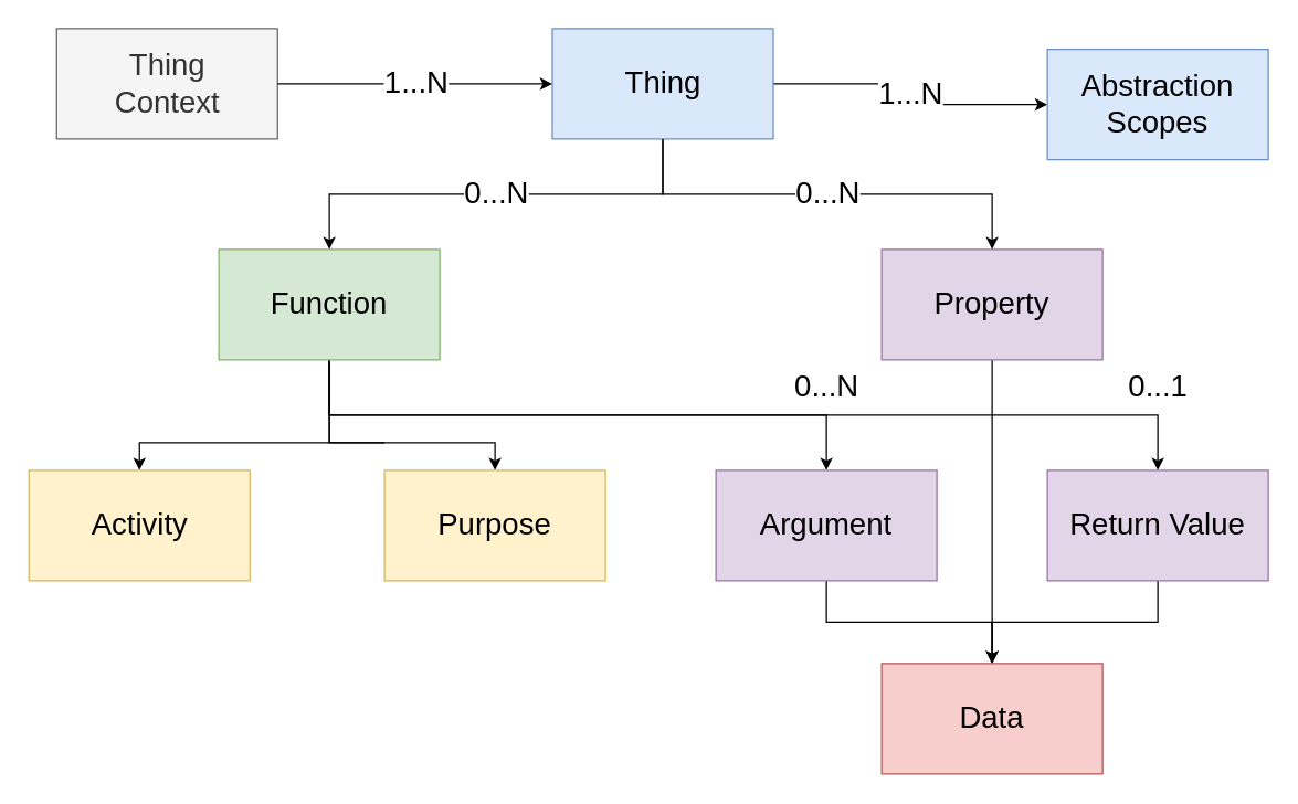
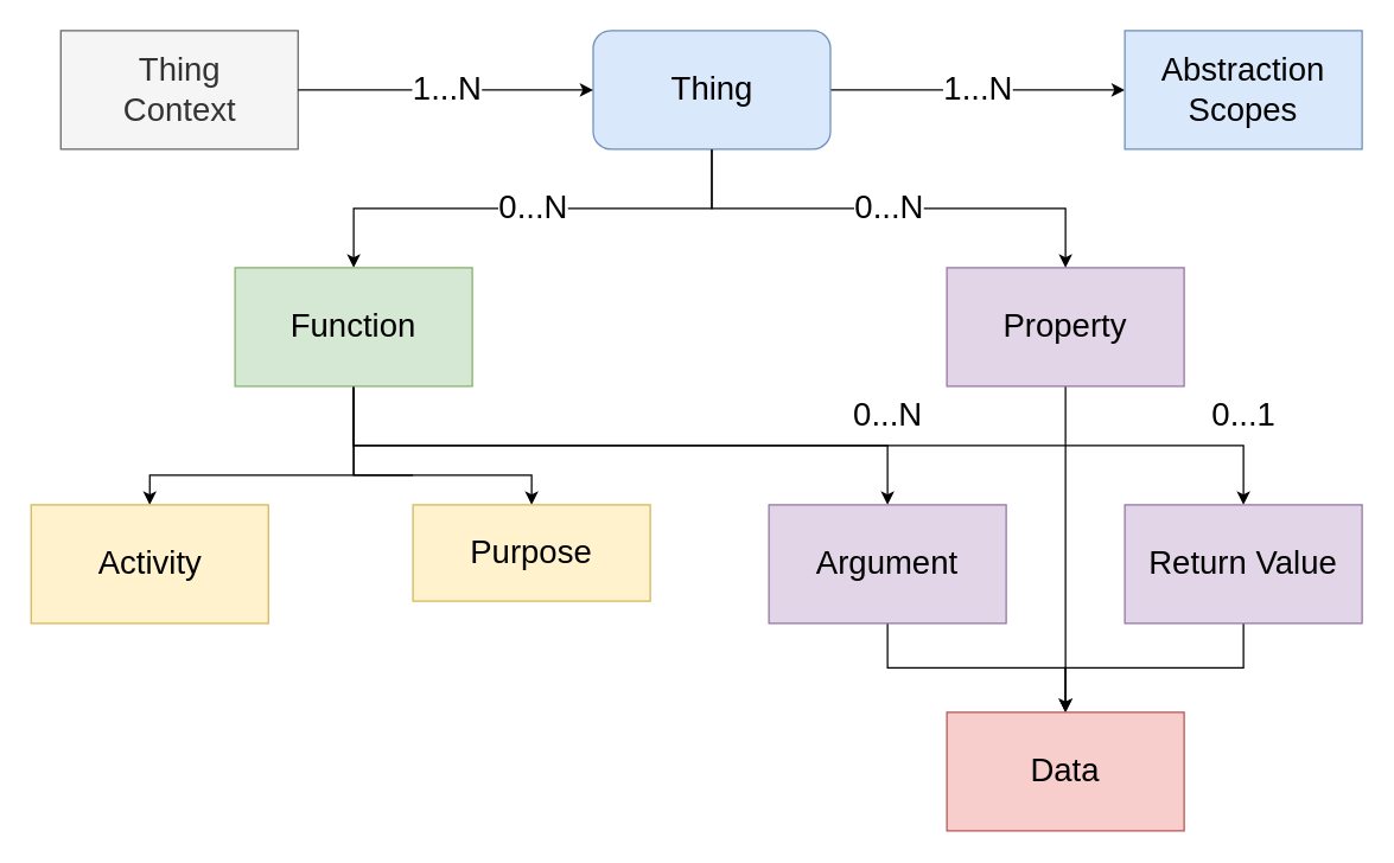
  <mxCell id="0" />
  <mxCell id="1" parent="0" />
  <mxCell id="2" value="0...N" style="edgeStyle=orthogonalEdgeStyle;rounded=0;orthogonalLoop=1;jettySize=auto;html=1;exitX=0.5;exitY=1;exitDx=0;exitDy=0;entryX=0.5;entryY=0;entryDx=0;entryDy=0;fontSize=22;" parent="1" source="4" target="9" edge="1"><mxGeometry relative="1" as="geometry" /></mxCell>
  <mxCell id="3" value="1...N" style="edgeStyle=orthogonalEdgeStyle;rounded=0;orthogonalLoop=1;jettySize=auto;html=1;exitX=1;exitY=0.5;exitDx=0;exitDy=0;entryX=0;entryY=0.5;entryDx=0;entryDy=0;fontSize=22;" parent="1" source="4" target="20" edge="1"><mxGeometry relative="1" as="geometry" /></mxCell>
- <mxCell id="4" value="Thing" style="rounded=0;whiteSpace=wrap;html=1;fontSize=22;fillColor=#dae8fc;strokeColor=#6c8ebf;" parent="1" vertex="1"><mxGeometry x="399.5" y="20" width="160" height="80" as="geometry" /></mxCell>
+ <mxCell id="4" value="Thing" style="whiteSpace=wrap;html=1;fontSize=22;fillColor=#dae8fc;strokeColor=#6c8ebf;rounded=1;" parent="1" vertex="1"><mxGeometry x="399.5" y="20" width="160" height="80" as="geometry" /></mxCell>
  <mxCell id="5" style="edgeStyle=orthogonalEdgeStyle;rounded=0;orthogonalLoop=1;jettySize=auto;html=1;exitX=0.5;exitY=1;exitDx=0;exitDy=0;entryX=0.5;entryY=0;entryDx=0;entryDy=0;fontSize=22;" parent="1" source="9" target="12" edge="1"><mxGeometry relative="1" as="geometry"><Array as="points"><mxPoint x="278" y="320" /><mxPoint x="158" y="320" /></Array></mxGeometry></mxCell>
  <mxCell id="6" style="edgeStyle=orthogonalEdgeStyle;rounded=0;orthogonalLoop=1;jettySize=auto;html=1;exitX=0.5;exitY=1;exitDx=0;exitDy=0;entryX=0.5;entryY=0;entryDx=0;entryDy=0;fontSize=22;" parent="1" source="9" target="13" edge="1"><mxGeometry relative="1" as="geometry"><Array as="points"><mxPoint x="278" y="320" /><mxPoint x="398" y="320" /></Array></mxGeometry></mxCell>
  <mxCell id="7" value="0...N" style="edgeStyle=orthogonalEdgeStyle;rounded=0;orthogonalLoop=1;jettySize=auto;html=1;exitX=0.5;exitY=1;exitDx=0;exitDy=0;entryX=0.5;entryY=0;entryDx=0;entryDy=0;fontSize=22;" parent="1" source="9" target="15" edge="1"><mxGeometry x="0.818" y="-20" relative="1" as="geometry"><Array as="points"><mxPoint x="238.5" y="300" /><mxPoint x="598.5" y="300" /></Array><mxPoint x="20" y="-20" as="offset" /></mxGeometry></mxCell>
  <mxCell id="8" value="0...1" style="edgeStyle=orthogonalEdgeStyle;rounded=0;orthogonalLoop=1;jettySize=auto;html=1;exitX=0.5;exitY=1;exitDx=0;exitDy=0;entryX=0.5;entryY=0;entryDx=0;entryDy=0;fontSize=22;" parent="1" source="9" target="17" edge="1"><mxGeometry x="0.882" y="-20" relative="1" as="geometry"><Array as="points"><mxPoint x="238.5" y="300" /><mxPoint x="838.5" y="300" /></Array><mxPoint x="20" y="-20" as="offset" /></mxGeometry></mxCell>
  <mxCell id="9" value="Function" style="rounded=0;whiteSpace=wrap;html=1;fontSize=22;fillColor=#d5e8d4;strokeColor=#82b366;" parent="1" vertex="1"><mxGeometry x="158" y="180" width="160" height="80" as="geometry" /></mxCell>
  <mxCell id="10" style="edgeStyle=orthogonalEdgeStyle;rounded=0;orthogonalLoop=1;jettySize=auto;html=1;exitX=0.5;exitY=1;exitDx=0;exitDy=0;entryX=0.5;entryY=0;entryDx=0;entryDy=0;fontSize=22;" parent="1" source="11" target="18" edge="1"><mxGeometry relative="1" as="geometry" /></mxCell>
  <mxCell id="11" value="Property" style="rounded=0;whiteSpace=wrap;html=1;fontSize=22;fillColor=#e1d5e7;strokeColor=#9673a6;" parent="1" vertex="1"><mxGeometry x="638" y="180" width="160" height="80" as="geometry" /></mxCell>
  <mxCell id="12" value="Activity" style="rounded=0;whiteSpace=wrap;html=1;fontSize=22;fillColor=#fff2cc;strokeColor=#d6b656;" parent="1" vertex="1"><mxGeometry x="20.5" y="340" width="160" height="80" as="geometry" /></mxCell>
- <mxCell id="13" value="Purpose" style="rounded=0;whiteSpace=wrap;html=1;fontSize=22;fillColor=#fff2cc;strokeColor=#d6b656;" parent="1" vertex="1"><mxGeometry x="278" y="340" width="160" height="80" as="geometry" /></mxCell>
+ <mxCell id="13" value="Purpose" style="rounded=0;whiteSpace=wrap;html=1;fontSize=22;fillColor=#fff2cc;strokeColor=#d6b656;" parent="1" vertex="1"><mxGeometry x="278" y="340" width="160" height="65" as="geometry" /></mxCell>
  <mxCell id="14" style="edgeStyle=orthogonalEdgeStyle;rounded=0;orthogonalLoop=1;jettySize=auto;html=1;exitX=0.5;exitY=1;exitDx=0;exitDy=0;entryX=0.5;entryY=0;entryDx=0;entryDy=0;fontSize=22;" parent="1" source="15" target="18" edge="1"><mxGeometry relative="1" as="geometry" /></mxCell>
  <mxCell id="15" value="Argument" style="rounded=0;whiteSpace=wrap;html=1;fontSize=22;fillColor=#e1d5e7;strokeColor=#9673a6;" parent="1" vertex="1"><mxGeometry x="518" y="340" width="160" height="80" as="geometry" /></mxCell>
  <mxCell id="16" style="edgeStyle=orthogonalEdgeStyle;rounded=0;orthogonalLoop=1;jettySize=auto;html=1;exitX=0.5;exitY=1;exitDx=0;exitDy=0;entryX=0.5;entryY=0;entryDx=0;entryDy=0;fontSize=22;" parent="1" source="17" target="18" edge="1"><mxGeometry relative="1" as="geometry" /></mxCell>
  <mxCell id="17" value="Return Value" style="rounded=0;whiteSpace=wrap;html=1;fontSize=22;fillColor=#e1d5e7;strokeColor=#9673a6;" parent="1" vertex="1"><mxGeometry x="758" y="340" width="160" height="80" as="geometry" /></mxCell>
  <mxCell id="18" value="Data" style="rounded=0;whiteSpace=wrap;html=1;fontSize=22;fillColor=#f8cecc;strokeColor=#b85450;" parent="1" vertex="1"><mxGeometry x="638" y="480" width="160" height="80" as="geometry" /></mxCell>
  <mxCell id="19" value="0...N" style="edgeStyle=orthogonalEdgeStyle;rounded=0;orthogonalLoop=1;jettySize=auto;html=1;exitX=0.5;exitY=1;exitDx=0;exitDy=0;entryX=0.5;entryY=0;entryDx=0;entryDy=0;fontSize=22;" parent="1" source="4" target="11" edge="1"><mxGeometry relative="1" as="geometry"><mxPoint x="487.667" y="70.333" as="sourcePoint" /><mxPoint x="327.667" y="190.333" as="targetPoint" /></mxGeometry></mxCell>
- <mxCell id="20" value="Abstraction Scopes" style="rounded=0;whiteSpace=wrap;html=1;fontSize=22;fillColor=#dae8fc;strokeColor=#6c8ebf;" parent="1" vertex="1"><mxGeometry x="758" y="35" width="160" height="80" as="geometry" /></mxCell>
+ <mxCell id="20" value="Abstraction Scopes" style="rounded=0;whiteSpace=wrap;html=1;fontSize=22;fillColor=#dae8fc;strokeColor=#6c8ebf;" parent="1" vertex="1"><mxGeometry x="758" y="20" width="160" height="80" as="geometry" /></mxCell>
  <mxCell id="21" value="Thing &lt;br&gt;Context" style="rounded=0;whiteSpace=wrap;html=1;fontSize=22;fillColor=#f5f5f5;strokeColor=#666666;fontColor=#333333;" parent="1" vertex="1"><mxGeometry x="40.5" y="20" width="160" height="80" as="geometry" /></mxCell>
  <mxCell id="22" value="1...N" style="edgeStyle=orthogonalEdgeStyle;rounded=0;orthogonalLoop=1;jettySize=auto;html=1;exitX=1;exitY=0.5;exitDx=0;exitDy=0;entryX=0;entryY=0.5;entryDx=0;entryDy=0;fontSize=22;" parent="1" source="21" target="4" edge="1"><mxGeometry relative="1" as="geometry"><mxPoint x="568.143" y="70.143" as="sourcePoint" /><mxPoint x="728.143" y="70.143" as="targetPoint" /></mxGeometry></mxCell>
